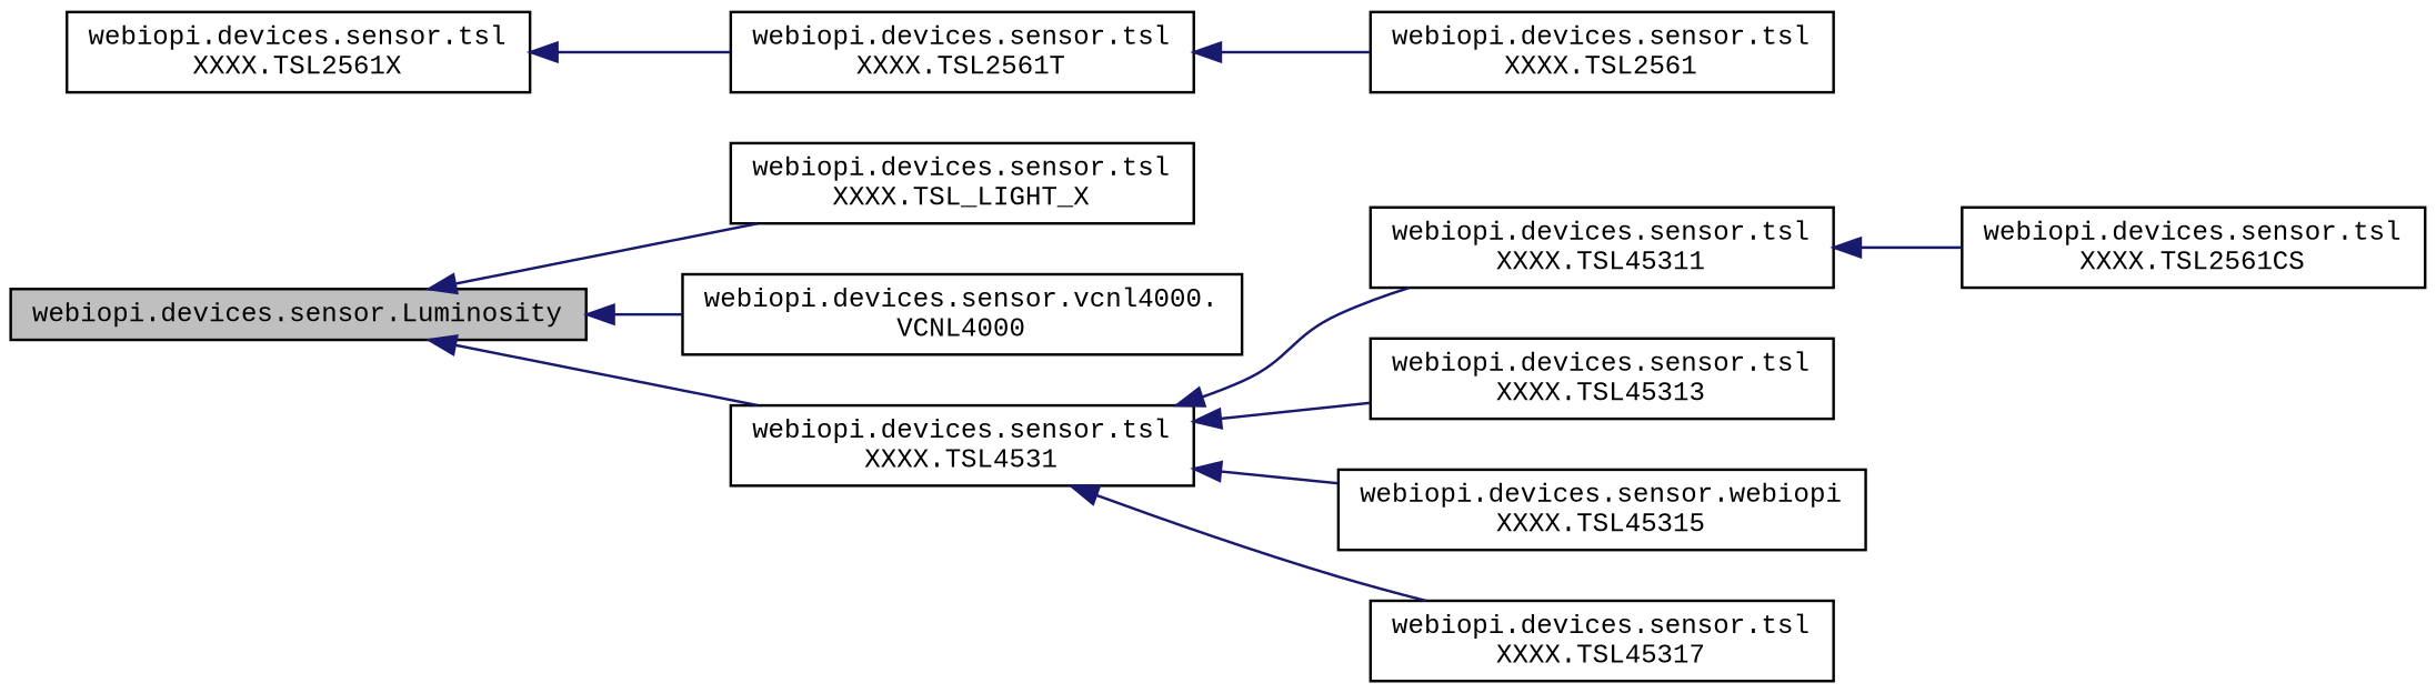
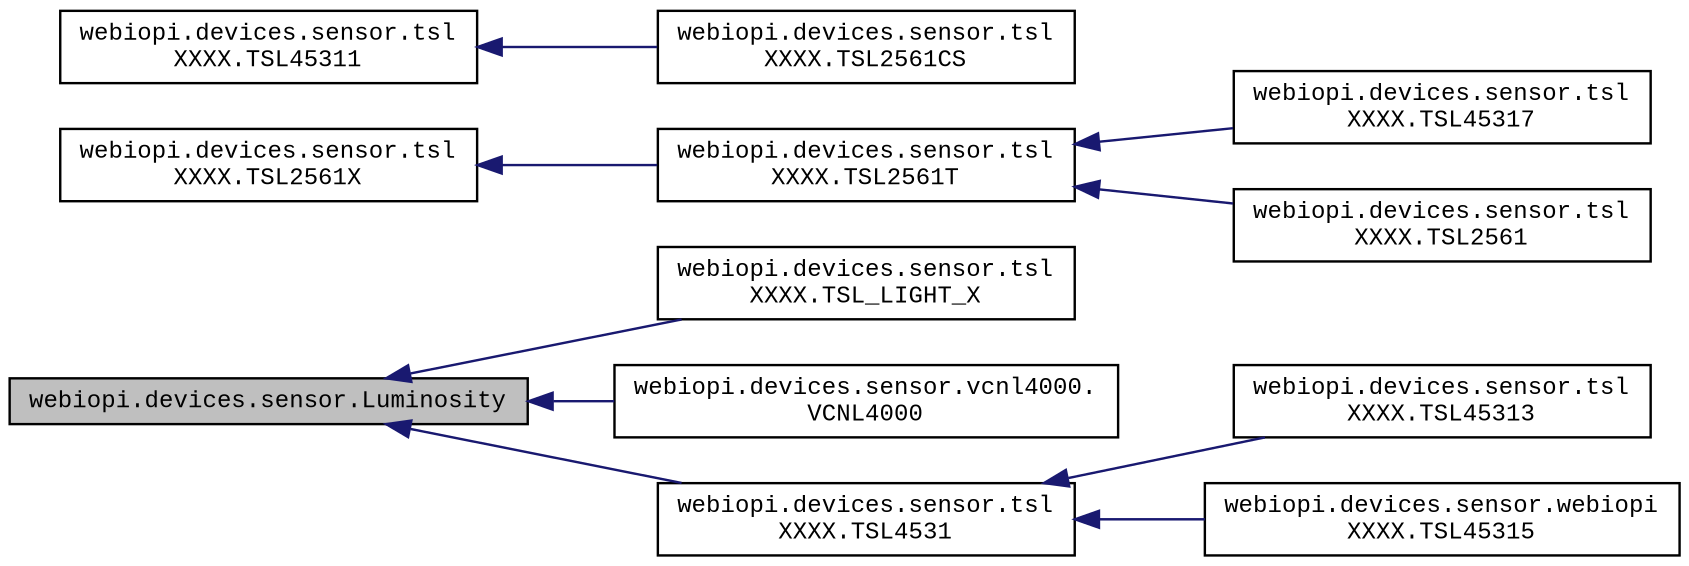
  digraph {
    fontname="Liberation Mono"
    rankdir=LR
    node [color=black fillcolor=white fontname="Liberation Mono" fontsize=10 shape=record style=filled]
    edge [color=midnightblue dir=back fontname="Liberation Mono" fontsize=10 labelfontname=Helvetica labelfontsize=10 style=solid]
    n1 [fillcolor=grey75 fontcolor=black height=0.2 label="webiopi.devices.sensor.Luminosity" width=0.4]
    n2 [height=0.2 label="webiopi.devices.sensor.tsl\lXXXX.TSL_LIGHT_X" width=0.4]
    n3 [height=0.2 label="webiopi.devices.sensor.vcnl4000.\lVCNL4000" width=0.4]
    n4 [height=0.2 label="webiopi.devices.sensor.tsl\lXXXX.TSL4531" width=0.4]
    n5 [height=0.2 label="webiopi.devices.sensor.tsl\lXXXX.TSL2561X" width=0.4]
    n6 [height=0.2 label="webiopi.devices.sensor.tsl\lXXXX.TSL2561T" width=0.4]
    n7 [height=0.2 label="webiopi.devices.sensor.tsl\lXXXX.TSL45311" width=0.4]
    n8 [height=0.2 label="webiopi.devices.sensor.tsl\lXXXX.TSL45313" width=0.4]
    n9 [height=0.2 label="webiopi.devices.sensor.webiopi\lXXXX.TSL45315" width=0.4]
    n10 [height=0.2 label="webiopi.devices.sensor.tsl\lXXXX.TSL45317" width=0.4]
    n11 [height=0.2 label="webiopi.devices.sensor.tsl\lXXXX.TSL2561CS" width=0.4]
    n12 [height=0.2 label="webiopi.devices.sensor.tsl\lXXXX.TSL2561" width=0.4]
    n1 -> n2
    n1 -> n3
    n1 -> n4
-   n4 -> n7
    n4 -> n8
    n4 -> n9
-   n4 -> n10
+   n6 -> n10
    n5 -> n6
    n6 -> n12
    n7 -> n11
  }
